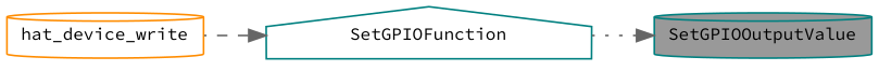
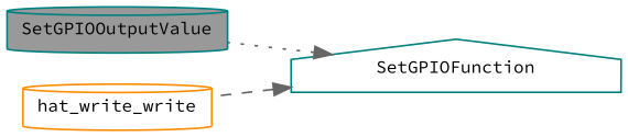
  digraph {
    fontname="Source Code Pro"
    rankdir=RL
    node [color=teal fillcolor=white fontname="Source Code Pro" fontsize=10 shape=cylinder style=filled]
    edge [color=gray40 dir=back fontname="Source Code Pro" fontsize=10 labelfontname=Helvetica labelfontsize=10]
    n1 [fillcolor=grey60 fontcolor=black height=0.2 label=SetGPIOOutputValue width=0.4]
    n2 [height=0.2 label=SetGPIOFunction shape=house width=0.4]
-   n3 [color=darkorange height=0.2 label=hat_device_write width=0.4]
-   n1 -> n2 [style=dotted]
+   n3 [color=darkorange height=0.2 label=hat_write_write width=0.4]
+   n2 -> n1 [style=dotted]
    n2 -> n3 [style=dashed]
  }
